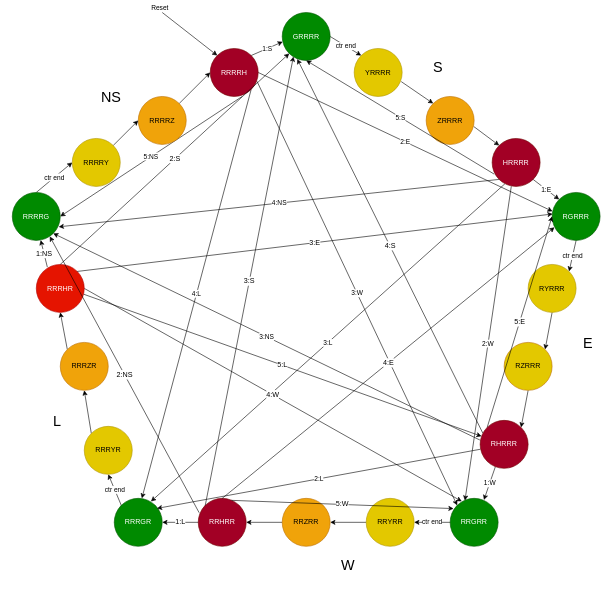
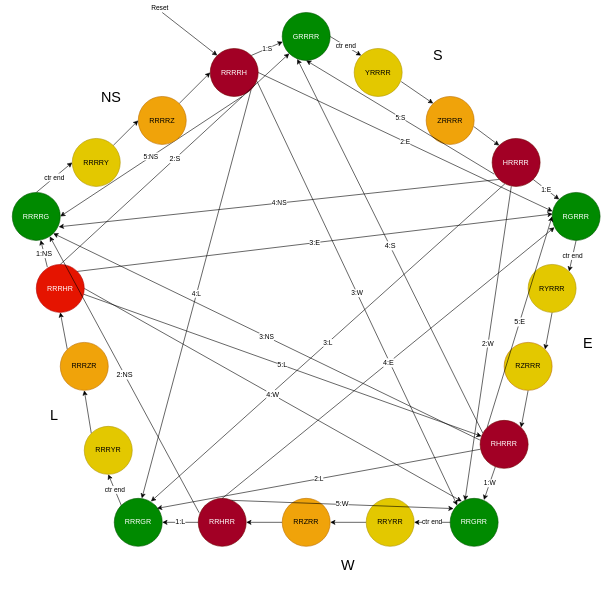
  <mxCell id="0" />
  <mxCell id="1" parent="0" />
  <mxCell id="2" value="" style="whiteSpace=wrap;html=1;shape=mxgraph.basic.pentagon;strokeColor=none;" vertex="1" parent="1"><mxGeometry x="60" y="60" width="900" height="810" as="geometry" /></mxCell>
  <mxCell id="3" value="1:S" style="edgeStyle=none;rounded=0;orthogonalLoop=1;jettySize=auto;html=1;exitX=1;exitY=0;exitDx=0;exitDy=0;entryX=0.01;entryY=0.61;entryDx=0;entryDy=0;strokeColor=default;entryPerimeter=0;" parent="1" source="8" target="14" edge="1"><mxGeometry relative="1" as="geometry" /></mxCell>
  <mxCell id="4" value="2:E" style="edgeStyle=none;html=1;exitX=1;exitY=0.5;exitDx=0;exitDy=0;entryX=0.008;entryY=0.394;entryDx=0;entryDy=0;entryPerimeter=0;" edge="1" parent="1" source="8" target="24"><mxGeometry relative="1" as="geometry" /></mxCell>
  <mxCell id="5" value="3:W" style="edgeStyle=none;html=1;exitX=0.975;exitY=0.685;exitDx=0;exitDy=0;entryX=0;entryY=0;entryDx=0;entryDy=0;exitPerimeter=0;" edge="1" parent="1" source="8" target="26"><mxGeometry relative="1" as="geometry" /></mxCell>
  <mxCell id="6" value="4:L" style="edgeStyle=none;html=1;exitX=1;exitY=1;exitDx=0;exitDy=0;entryX=0.575;entryY=0;entryDx=0;entryDy=0;entryPerimeter=0;" edge="1" parent="1" source="8" target="28"><mxGeometry relative="1" as="geometry" /></mxCell>
  <mxCell id="7" value="5:NS" style="edgeStyle=none;html=1;exitX=0.665;exitY=1;exitDx=0;exitDy=0;entryX=1;entryY=0.5;entryDx=0;entryDy=0;exitPerimeter=0;" edge="1" parent="1" source="8" target="30"><mxGeometry relative="1" as="geometry" /></mxCell>
  <mxCell id="8" value="RRRRH" style="ellipse;whiteSpace=wrap;html=1;aspect=fixed;fillColor=#a20025;fontColor=#ffffff;strokeColor=#6F0000;" parent="1" vertex="1"><mxGeometry x="350" y="80" width="80" height="80" as="geometry" /></mxCell>
  <mxCell id="9" style="edgeStyle=none;html=1;exitX=0.99;exitY=0.625;exitDx=0;exitDy=0;entryX=0;entryY=0;entryDx=0;entryDy=0;exitPerimeter=0;" edge="1" parent="1" source="10" target="22"><mxGeometry relative="1" as="geometry" /></mxCell>
  <mxCell id="10" value="ZRRRR" style="ellipse;whiteSpace=wrap;html=1;aspect=fixed;fillColor=#f0a30a;fontColor=#000000;strokeColor=#BD7000;" parent="1" vertex="1"><mxGeometry x="710" y="160" width="80" height="80" as="geometry" /></mxCell>
  <mxCell id="11" style="edgeStyle=none;html=1;exitX=0.98;exitY=0.69;exitDx=0;exitDy=0;entryX=0;entryY=0;entryDx=0;entryDy=0;exitPerimeter=0;" edge="1" parent="1" source="12" target="10"><mxGeometry relative="1" as="geometry" /></mxCell>
  <mxCell id="12" value="YRRRR" style="ellipse;whiteSpace=wrap;html=1;aspect=fixed;fillColor=#e3c800;fontColor=#000000;strokeColor=#B09500;" parent="1" vertex="1"><mxGeometry x="590" y="80" width="80" height="80" as="geometry" /></mxCell>
  <mxCell id="13" value="ctr end" style="edgeStyle=none;rounded=0;orthogonalLoop=1;jettySize=auto;html=1;exitX=1;exitY=0.5;exitDx=0;exitDy=0;entryX=0;entryY=0;entryDx=0;entryDy=0;strokeColor=default;" parent="1" source="14" target="12" edge="1"><mxGeometry relative="1" as="geometry" /></mxCell>
  <mxCell id="14" value="GRRRR" style="ellipse;whiteSpace=wrap;html=1;aspect=fixed;fillColor=#008a00;fontColor=#ffffff;strokeColor=#005700;" parent="1" vertex="1"><mxGeometry x="470" y="20" width="80" height="80" as="geometry" /></mxCell>
  <mxCell id="15" value="" style="endArrow=classic;html=1;rounded=0;strokeColor=default;entryX=0;entryY=0;entryDx=0;entryDy=0;" parent="1" target="8" edge="1"><mxGeometry relative="1" as="geometry"><mxPoint x="270" y="20" as="sourcePoint" /><mxPoint x="520" y="30" as="targetPoint" /></mxGeometry></mxCell>
  <mxCell id="16" value="Reset" style="edgeLabel;resizable=0;html=1;align=left;verticalAlign=bottom;" parent="15" connectable="0" vertex="1"><mxGeometry x="-1" relative="1" as="geometry"><mxPoint x="-20" as="offset" /></mxGeometry></mxCell>
  <mxCell id="17" value="1:E" style="edgeStyle=none;html=1;exitX=1;exitY=1;exitDx=0;exitDy=0;entryX=0;entryY=0;entryDx=0;entryDy=0;" edge="1" parent="1" source="22" target="24"><mxGeometry relative="1" as="geometry" /></mxCell>
  <mxCell id="18" value="2:W" style="edgeStyle=none;html=1;exitX=0.399;exitY=0.997;exitDx=0;exitDy=0;entryX=0.308;entryY=0.046;entryDx=0;entryDy=0;exitPerimeter=0;entryPerimeter=0;" edge="1" parent="1" source="22" target="26"><mxGeometry relative="1" as="geometry" /></mxCell>
  <mxCell id="19" value="3:L" style="edgeStyle=none;html=1;exitX=0.267;exitY=0.944;exitDx=0;exitDy=0;entryX=0.765;entryY=0.065;entryDx=0;entryDy=0;exitPerimeter=0;entryPerimeter=0;" edge="1" parent="1" source="22" target="28"><mxGeometry relative="1" as="geometry" /></mxCell>
  <mxCell id="20" value="4:NS" style="edgeStyle=none;html=1;exitX=0;exitY=1;exitDx=0;exitDy=0;entryX=0.967;entryY=0.717;entryDx=0;entryDy=0;entryPerimeter=0;" edge="1" parent="1" source="22" target="30"><mxGeometry relative="1" as="geometry" /></mxCell>
  <mxCell id="21" value="5:S" style="edgeStyle=none;html=1;exitX=0.045;exitY=0.745;exitDx=0;exitDy=0;entryX=0.5;entryY=1;entryDx=0;entryDy=0;exitPerimeter=0;" edge="1" parent="1" source="22" target="14"><mxGeometry relative="1" as="geometry" /></mxCell>
  <mxCell id="22" value="HRRRR" style="ellipse;whiteSpace=wrap;html=1;aspect=fixed;fillColor=#a20025;fontColor=#ffffff;strokeColor=#6F0000;" vertex="1" parent="1"><mxGeometry x="820" y="230" width="80" height="80" as="geometry" /></mxCell>
  <mxCell id="23" value="ctr end" style="edgeStyle=none;html=1;exitX=0.5;exitY=1;exitDx=0;exitDy=0;entryX=1;entryY=0;entryDx=0;entryDy=0;" edge="1" parent="1" source="24" target="36"><mxGeometry relative="1" as="geometry" /></mxCell>
  <mxCell id="24" value="RGRRR" style="ellipse;whiteSpace=wrap;html=1;aspect=fixed;fillColor=#008a00;fontColor=#ffffff;strokeColor=#005700;" vertex="1" parent="1"><mxGeometry x="920" y="320" width="80" height="80" as="geometry" /></mxCell>
  <mxCell id="25" value="ctr end" style="edgeStyle=none;html=1;exitX=0;exitY=0.5;exitDx=0;exitDy=0;entryX=1;entryY=0.5;entryDx=0;entryDy=0;" edge="1" parent="1" source="26" target="52"><mxGeometry relative="1" as="geometry" /></mxCell>
  <mxCell id="26" value="RRGRR" style="ellipse;whiteSpace=wrap;html=1;aspect=fixed;fillColor=#008a00;fontColor=#ffffff;strokeColor=#005700;" vertex="1" parent="1"><mxGeometry x="750" y="830" width="80" height="80" as="geometry" /></mxCell>
  <mxCell id="27" value="ctr end" style="edgeStyle=none;html=1;exitX=0;exitY=0;exitDx=0;exitDy=0;entryX=0.5;entryY=1;entryDx=0;entryDy=0;" edge="1" parent="1" source="28" target="50"><mxGeometry relative="1" as="geometry" /></mxCell>
  <mxCell id="28" value="RRRGR" style="ellipse;whiteSpace=wrap;html=1;aspect=fixed;fillColor=#008a00;fontColor=#ffffff;strokeColor=#005700;" vertex="1" parent="1"><mxGeometry x="190" y="830" width="80" height="80" as="geometry" /></mxCell>
  <mxCell id="29" value="ctr end" style="edgeStyle=none;html=1;exitX=0.5;exitY=0;exitDx=0;exitDy=0;entryX=0;entryY=0.5;entryDx=0;entryDy=0;" edge="1" parent="1" source="30" target="34"><mxGeometry relative="1" as="geometry" /></mxCell>
  <mxCell id="30" value="RRRRG" style="ellipse;whiteSpace=wrap;html=1;aspect=fixed;fillColor=#008a00;fontColor=#ffffff;strokeColor=#005700;" vertex="1" parent="1"><mxGeometry x="20" y="320" width="80" height="80" as="geometry" /></mxCell>
  <mxCell id="31" style="edgeStyle=none;html=1;exitX=1;exitY=0;exitDx=0;exitDy=0;entryX=0;entryY=0.5;entryDx=0;entryDy=0;" edge="1" parent="1" source="32" target="8"><mxGeometry relative="1" as="geometry" /></mxCell>
  <mxCell id="32" value="RRRRZ" style="ellipse;whiteSpace=wrap;html=1;aspect=fixed;fillColor=#f0a30a;fontColor=#000000;strokeColor=#BD7000;" vertex="1" parent="1"><mxGeometry x="230" y="160" width="80" height="80" as="geometry" /></mxCell>
  <mxCell id="33" style="edgeStyle=none;html=1;exitX=1;exitY=0;exitDx=0;exitDy=0;entryX=0;entryY=0.5;entryDx=0;entryDy=0;" edge="1" parent="1" source="34" target="32"><mxGeometry relative="1" as="geometry" /></mxCell>
  <mxCell id="34" value="RRRRY" style="ellipse;whiteSpace=wrap;html=1;aspect=fixed;fillColor=#e3c800;fontColor=#000000;strokeColor=#B09500;" vertex="1" parent="1"><mxGeometry x="120" y="230" width="80" height="80" as="geometry" /></mxCell>
  <mxCell id="35" style="edgeStyle=none;html=1;exitX=0.5;exitY=1;exitDx=0;exitDy=0;entryX=1;entryY=0;entryDx=0;entryDy=0;" edge="1" parent="1" source="36" target="38"><mxGeometry relative="1" as="geometry" /></mxCell>
  <mxCell id="36" value="RYRRR" style="ellipse;whiteSpace=wrap;html=1;aspect=fixed;fillColor=#e3c800;fontColor=#000000;strokeColor=#B09500;" vertex="1" parent="1"><mxGeometry x="880" y="440" width="80" height="80" as="geometry" /></mxCell>
  <mxCell id="37" style="edgeStyle=none;html=1;exitX=0.5;exitY=1;exitDx=0;exitDy=0;entryX=1;entryY=0;entryDx=0;entryDy=0;" edge="1" parent="1" source="38" target="44"><mxGeometry relative="1" as="geometry" /></mxCell>
  <mxCell id="38" value="RZRRR" style="ellipse;whiteSpace=wrap;html=1;aspect=fixed;fillColor=#e3c800;fontColor=#000000;strokeColor=#BD7000;" vertex="1" parent="1"><mxGeometry x="840" y="570" width="80" height="80" as="geometry" /></mxCell>
  <mxCell id="39" value="1:W" style="edgeStyle=none;html=1;exitX=0.317;exitY=0.967;exitDx=0;exitDy=0;entryX=0.704;entryY=0.033;entryDx=0;entryDy=0;exitPerimeter=0;entryPerimeter=0;" edge="1" parent="1" source="44" target="26"><mxGeometry relative="1" as="geometry" /></mxCell>
  <mxCell id="40" value="2:L" style="edgeStyle=none;html=1;exitX=0.001;exitY=0.603;exitDx=0;exitDy=0;exitPerimeter=0;entryX=0.89;entryY=0.21;entryDx=0;entryDy=0;entryPerimeter=0;" edge="1" parent="1" source="44" target="28"><mxGeometry relative="1" as="geometry" /></mxCell>
  <mxCell id="41" value="3:NS" style="edgeStyle=none;html=1;exitX=-0.005;exitY=0.41;exitDx=0;exitDy=0;entryX=1;entryY=1;entryDx=0;entryDy=0;exitPerimeter=0;" edge="1" parent="1" source="44" target="30"><mxGeometry relative="1" as="geometry" /></mxCell>
  <mxCell id="42" value="4:S" style="edgeStyle=none;html=1;exitX=0.055;exitY=0.265;exitDx=0;exitDy=0;entryX=0.314;entryY=0.97;entryDx=0;entryDy=0;fontSize=12;exitPerimeter=0;entryPerimeter=0;" edge="1" parent="1" source="44" target="14"><mxGeometry relative="1" as="geometry" /></mxCell>
  <mxCell id="43" value="5:E" style="edgeStyle=none;html=1;exitX=0;exitY=0;exitDx=0;exitDy=0;entryX=0;entryY=0.5;entryDx=0;entryDy=0;fontSize=12;" edge="1" parent="1" source="44" target="24"><mxGeometry relative="1" as="geometry" /></mxCell>
  <mxCell id="44" value="RHRRR" style="ellipse;whiteSpace=wrap;html=1;aspect=fixed;fillColor=#a20025;fontColor=#ffffff;strokeColor=#6F0000;" vertex="1" parent="1"><mxGeometry x="800" y="700" width="80" height="80" as="geometry" /></mxCell>
  <mxCell id="45" value="4:W" style="edgeStyle=none;html=1;exitX=1;exitY=0.5;exitDx=0;exitDy=0;entryX=0.241;entryY=0.062;entryDx=0;entryDy=0;entryPerimeter=0;fontSize=12;" edge="1" parent="1" source="46" target="26"><mxGeometry relative="1" as="geometry" /></mxCell>
  <mxCell id="46" value="RRRHR" style="ellipse;whiteSpace=wrap;html=1;aspect=fixed;fillColor=#e51400;fontColor=#ffffff;strokeColor=#B20000;" vertex="1" parent="1"><mxGeometry x="60" y="440" width="80" height="80" as="geometry" /></mxCell>
  <mxCell id="47" style="edgeStyle=none;html=1;exitX=0;exitY=0;exitDx=0;exitDy=0;entryX=0.5;entryY=1;entryDx=0;entryDy=0;" edge="1" parent="1" source="48" target="46"><mxGeometry relative="1" as="geometry" /></mxCell>
  <mxCell id="48" value="RRRZR" style="ellipse;whiteSpace=wrap;html=1;aspect=fixed;fillColor=#f0a30a;fontColor=#000000;strokeColor=#BD7000;" vertex="1" parent="1"><mxGeometry x="100" y="570" width="80" height="80" as="geometry" /></mxCell>
  <mxCell id="49" style="edgeStyle=none;html=1;exitX=0;exitY=0;exitDx=0;exitDy=0;entryX=0.5;entryY=1;entryDx=0;entryDy=0;" edge="1" parent="1" source="50" target="48"><mxGeometry relative="1" as="geometry" /></mxCell>
  <mxCell id="50" value="RRRYR" style="ellipse;whiteSpace=wrap;html=1;aspect=fixed;fillColor=#e3c800;fontColor=#000000;strokeColor=#B09500;" vertex="1" parent="1"><mxGeometry x="140" y="710" width="80" height="80" as="geometry" /></mxCell>
  <mxCell id="51" style="edgeStyle=none;html=1;exitX=0;exitY=0.5;exitDx=0;exitDy=0;entryX=1;entryY=0.5;entryDx=0;entryDy=0;" edge="1" parent="1" source="52" target="54"><mxGeometry relative="1" as="geometry" /></mxCell>
  <mxCell id="52" value="RRYRR" style="ellipse;whiteSpace=wrap;html=1;aspect=fixed;fillColor=#e3c800;fontColor=#000000;strokeColor=#B09500;" vertex="1" parent="1"><mxGeometry x="610" y="830" width="80" height="80" as="geometry" /></mxCell>
  <mxCell id="53" style="edgeStyle=none;html=1;exitX=0;exitY=0.5;exitDx=0;exitDy=0;entryX=1;entryY=0.5;entryDx=0;entryDy=0;" edge="1" parent="1" source="54" target="56"><mxGeometry relative="1" as="geometry" /></mxCell>
  <mxCell id="54" value="RRZRR" style="ellipse;whiteSpace=wrap;html=1;aspect=fixed;fillColor=#f0a30a;fontColor=#000000;strokeColor=#BD7000;" vertex="1" parent="1"><mxGeometry x="470" y="830" width="80" height="80" as="geometry" /></mxCell>
  <mxCell id="55" value="1:L" style="edgeStyle=none;html=1;exitX=0;exitY=0.5;exitDx=0;exitDy=0;entryX=1;entryY=0.5;entryDx=0;entryDy=0;fontSize=12;" edge="1" parent="1" source="56" target="28"><mxGeometry relative="1" as="geometry" /></mxCell>
  <mxCell id="56" value="RRHRR" style="ellipse;whiteSpace=wrap;html=1;aspect=fixed;fillColor=#a20025;fontColor=#ffffff;strokeColor=#6F0000;" vertex="1" parent="1"><mxGeometry x="330" y="830" width="80" height="80" as="geometry" /></mxCell>
- <mxCell id="57" value="S" style="text;html=1;strokeColor=none;fillColor=none;align=center;verticalAlign=middle;whiteSpace=wrap;rounded=0;fontSize=24;" vertex="1" parent="1"><mxGeometry x="710" y="88" width="40" height="48" as="geometry" /></mxCell>
+ <mxCell id="57" value="S" style="text;html=1;strokeColor=none;fillColor=none;align=center;verticalAlign=middle;whiteSpace=wrap;rounded=0;fontSize=24;" vertex="1" parent="1"><mxGeometry x="710" y="68" width="40" height="48" as="geometry" /></mxCell>
  <mxCell id="58" value="E" style="text;html=1;strokeColor=none;fillColor=none;align=center;verticalAlign=middle;whiteSpace=wrap;rounded=0;fontSize=24;" vertex="1" parent="1"><mxGeometry x="960" y="548" width="40" height="48" as="geometry" /></mxCell>
  <mxCell id="59" value="W" style="text;html=1;strokeColor=none;fillColor=none;align=center;verticalAlign=middle;whiteSpace=wrap;rounded=0;fontSize=24;" vertex="1" parent="1"><mxGeometry x="560" y="918" width="40" height="48" as="geometry" /></mxCell>
- <mxCell id="60" value="L" style="text;html=1;strokeColor=none;fillColor=none;align=center;verticalAlign=middle;whiteSpace=wrap;rounded=0;fontSize=24;" vertex="1" parent="1"><mxGeometry x="75" y="678" width="40" height="48" as="geometry" /></mxCell>
+ <mxCell id="60" value="L" style="text;html=1;strokeColor=none;fillColor=none;align=center;verticalAlign=middle;whiteSpace=wrap;rounded=0;fontSize=24;" vertex="1" parent="1"><mxGeometry y="668" width="40" height="48" as="geometry" x="70" /></mxCell>
  <mxCell id="61" value="NS" style="text;html=1;strokeColor=none;fillColor=none;align=center;verticalAlign=middle;whiteSpace=wrap;rounded=0;fontSize=24;" vertex="1" parent="1"><mxGeometry x="160" y="138" width="50" height="48" as="geometry" /></mxCell>
  <mxCell id="62" value="2:NS" style="endArrow=classic;html=1;fontSize=12;exitX=0.019;exitY=0.3;exitDx=0;exitDy=0;exitPerimeter=0;entryX=0.782;entryY=0.917;entryDx=0;entryDy=0;entryPerimeter=0;" edge="1" parent="1" source="56" target="30"><mxGeometry relative="1" as="geometry"><mxPoint x="310" y="608" as="sourcePoint" /><mxPoint x="410" y="608" as="targetPoint" /></mxGeometry></mxCell>
  <mxCell id="63" value="2:NS" style="edgeLabel;resizable=0;html=1;align=center;verticalAlign=middle;fontSize=12;" connectable="0" vertex="1" parent="62"><mxGeometry relative="1" as="geometry" /></mxCell>
- <mxCell id="64" value="3:S" style="endArrow=classic;html=1;fontSize=12;exitX=0;exitY=0;exitDx=0;exitDy=0;entryX=0.234;entryY=0.919;entryDx=0;entryDy=0;entryPerimeter=0;" edge="1" parent="1" source="56" target="14"><mxGeometry width="50" height="50" relative="1" as="geometry"><mxPoint x="330" y="638" as="sourcePoint" /><mxPoint x="380" y="588" as="targetPoint" /></mxGeometry></mxCell>
  <mxCell id="65" value="4:E" style="endArrow=classic;html=1;fontSize=12;exitX=0.5;exitY=0;exitDx=0;exitDy=0;entryX=0.049;entryY=0.727;entryDx=0;entryDy=0;entryPerimeter=0;" edge="1" parent="1" source="56" target="24"><mxGeometry width="50" height="50" relative="1" as="geometry"><mxPoint x="640" y="658" as="sourcePoint" /><mxPoint x="690" y="608" as="targetPoint" /></mxGeometry></mxCell>
  <mxCell id="66" value="5:W" style="endArrow=classic;html=1;fontSize=12;exitX=0.691;exitY=0.042;exitDx=0;exitDy=0;exitPerimeter=0;entryX=0.071;entryY=0.214;entryDx=0;entryDy=0;entryPerimeter=0;" edge="1" parent="1" source="56" target="26"><mxGeometry width="50" height="50" relative="1" as="geometry"><mxPoint x="640" y="718" as="sourcePoint" /><mxPoint x="690" y="668" as="targetPoint" /></mxGeometry></mxCell>
  <mxCell id="67" value="1:NS" style="endArrow=classic;html=1;fontSize=12;exitX=0.23;exitY=0.055;exitDx=0;exitDy=0;exitPerimeter=0;entryX=0.592;entryY=0.994;entryDx=0;entryDy=0;entryPerimeter=0;" edge="1" parent="1" source="46" target="30"><mxGeometry width="50" height="50" relative="1" as="geometry"><mxPoint x="230" y="388" as="sourcePoint" /><mxPoint x="280" y="338" as="targetPoint" /></mxGeometry></mxCell>
  <mxCell id="68" value="2:S" style="endArrow=classic;html=1;fontSize=12;exitX=0.5;exitY=0;exitDx=0;exitDy=0;entryX=0;entryY=1;entryDx=0;entryDy=0;" edge="1" parent="1" source="46" target="14"><mxGeometry width="50" height="50" relative="1" as="geometry"><mxPoint x="230" y="318" as="sourcePoint" /><mxPoint x="280" y="268" as="targetPoint" /></mxGeometry></mxCell>
  <mxCell id="69" value="3:E" style="endArrow=classic;html=1;fontSize=12;exitX=1;exitY=0;exitDx=0;exitDy=0;entryX=0.01;entryY=0.449;entryDx=0;entryDy=0;entryPerimeter=0;" edge="1" parent="1" source="46" target="24"><mxGeometry width="50" height="50" relative="1" as="geometry"><mxPoint x="580" y="408" as="sourcePoint" /><mxPoint x="630" y="358" as="targetPoint" /></mxGeometry></mxCell>
  <mxCell id="70" value="5:L" style="endArrow=classic;html=1;fontSize=12;exitX=0.987;exitY=0.621;exitDx=0;exitDy=0;exitPerimeter=0;" edge="1" parent="1" source="46" target="44"><mxGeometry width="50" height="50" relative="1" as="geometry"><mxPoint x="340" y="668" as="sourcePoint" /><mxPoint x="390" y="618" as="targetPoint" /></mxGeometry></mxCell>
